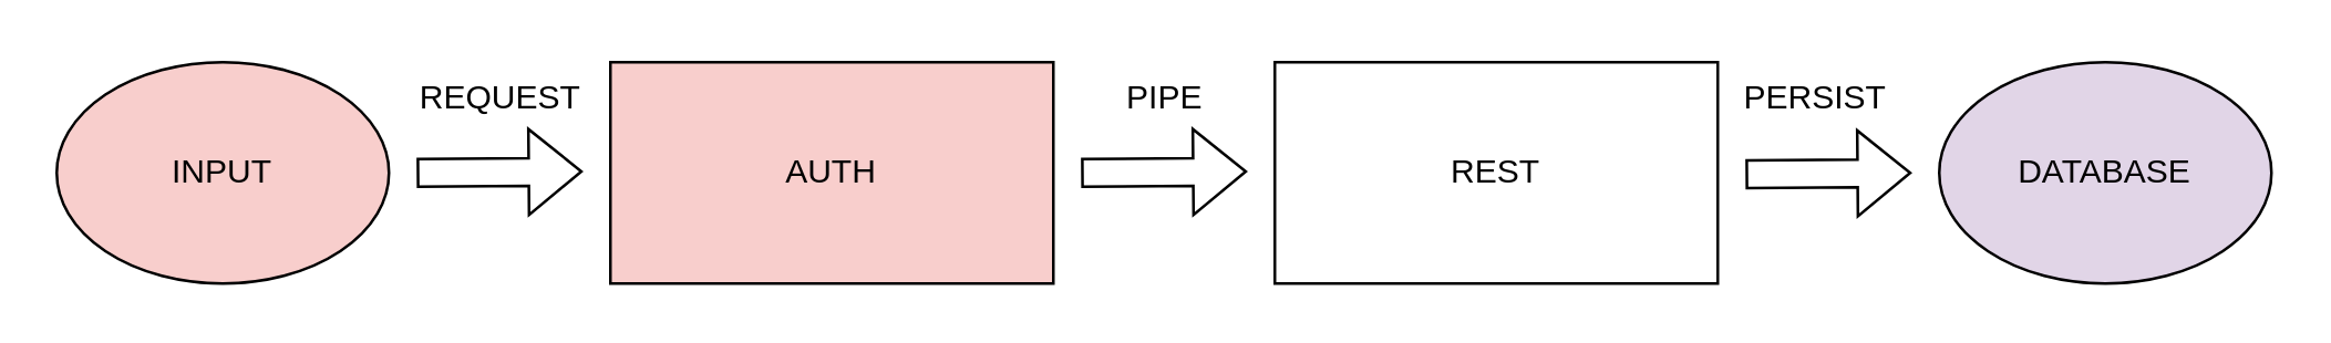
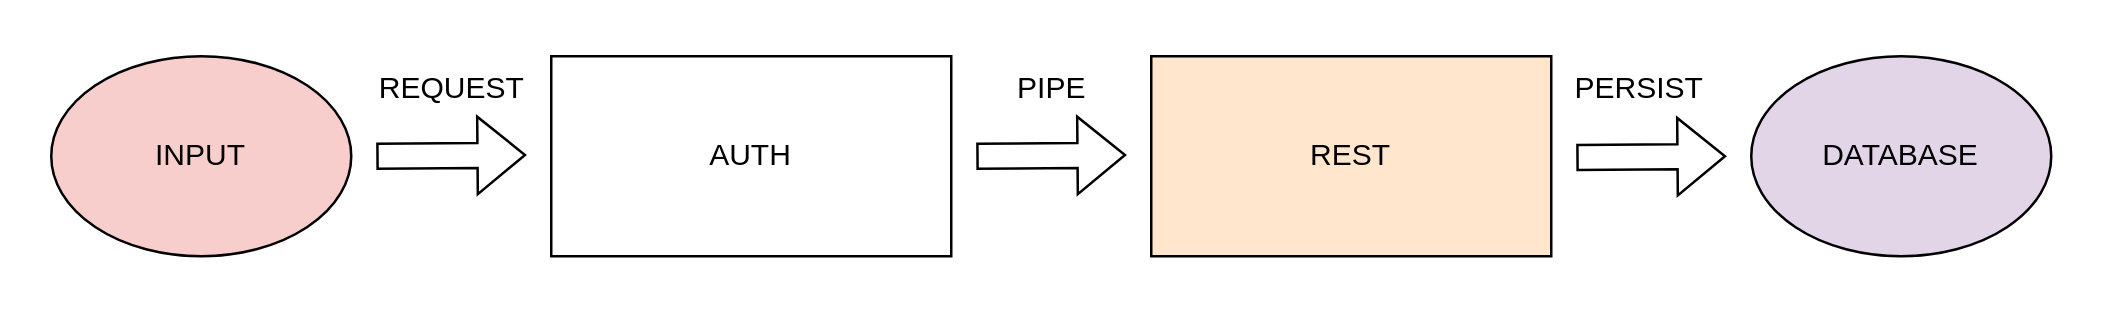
  <mxCell id="0" />
  <mxCell id="1" parent="0" />
  <mxCell id="2" value="INPUT" style="ellipse;whiteSpace=wrap;html=1;fillColor=#f8cecc;" vertex="1" parent="1"><mxGeometry y="22" width="120" height="80" as="geometry" x="20" /></mxCell>
- <mxCell id="3" value="AUTH" style="rounded=0;whiteSpace=wrap;html=1;fillColor=#f8cecc;" vertex="1" parent="1"><mxGeometry x="220" y="22" width="160" height="80" as="geometry" /></mxCell>
- <mxCell id="4" value="REST" style="rounded=0;whiteSpace=wrap;html=1;" vertex="1" parent="1"><mxGeometry x="460" y="22" width="160" height="80" as="geometry" /></mxCell>
+ <mxCell id="3" value="AUTH" style="rounded=0;whiteSpace=wrap;html=1;" vertex="1" parent="1"><mxGeometry x="220" y="22" width="160" height="80" as="geometry" /></mxCell>
+ <mxCell id="4" value="REST" style="rounded=0;whiteSpace=wrap;html=1;fillColor=#ffe6cc;" vertex="1" parent="1"><mxGeometry x="460" y="22" width="160" height="80" as="geometry" /></mxCell>
  <mxCell id="5" value="" style="shape=flexArrow;endArrow=classic;html=1;rounded=0;" edge="1" parent="1"><mxGeometry width="50" height="50" relative="1" as="geometry"><mxPoint x="150" y="62" as="sourcePoint" /><mxPoint x="210" y="61.5" as="targetPoint" /></mxGeometry></mxCell>
  <mxCell id="6" value="" style="shape=flexArrow;endArrow=classic;html=1;rounded=0;" edge="1" parent="1"><mxGeometry width="50" height="50" relative="1" as="geometry"><mxPoint x="390" y="62" as="sourcePoint" /><mxPoint x="450" y="61.5" as="targetPoint" /></mxGeometry></mxCell>
  <mxCell id="7" value="" style="shape=flexArrow;endArrow=classic;html=1;rounded=0;" edge="1" parent="1"><mxGeometry width="50" height="50" relative="1" as="geometry"><mxPoint x="630" y="62.5" as="sourcePoint" /><mxPoint x="690" y="62" as="targetPoint" /></mxGeometry></mxCell>
  <mxCell id="8" value="DATABASE" style="ellipse;whiteSpace=wrap;html=1;fillColor=#e1d5e7;" vertex="1" parent="1"><mxGeometry x="700" y="22" width="120" height="80" as="geometry" /></mxCell>
  <mxCell id="9" value="REQUEST" style="text;html=1;align=center;verticalAlign=middle;resizable=0;points=[];autosize=1;strokeColor=none;fillColor=none;" vertex="1" parent="1"><mxGeometry x="140" y="20" width="80" height="30" as="geometry" /></mxCell>
  <mxCell id="10" value="PIPE" style="text;html=1;align=center;verticalAlign=middle;resizable=0;points=[];autosize=1;strokeColor=none;fillColor=none;" vertex="1" parent="1"><mxGeometry x="395" y="20" width="50" height="30" as="geometry" /></mxCell>
  <mxCell id="11" value="PERSIST" style="text;html=1;align=center;verticalAlign=middle;resizable=0;points=[];autosize=1;strokeColor=none;fillColor=none;" vertex="1" parent="1"><mxGeometry x="620" y="20" width="70" height="30" as="geometry" /></mxCell>
